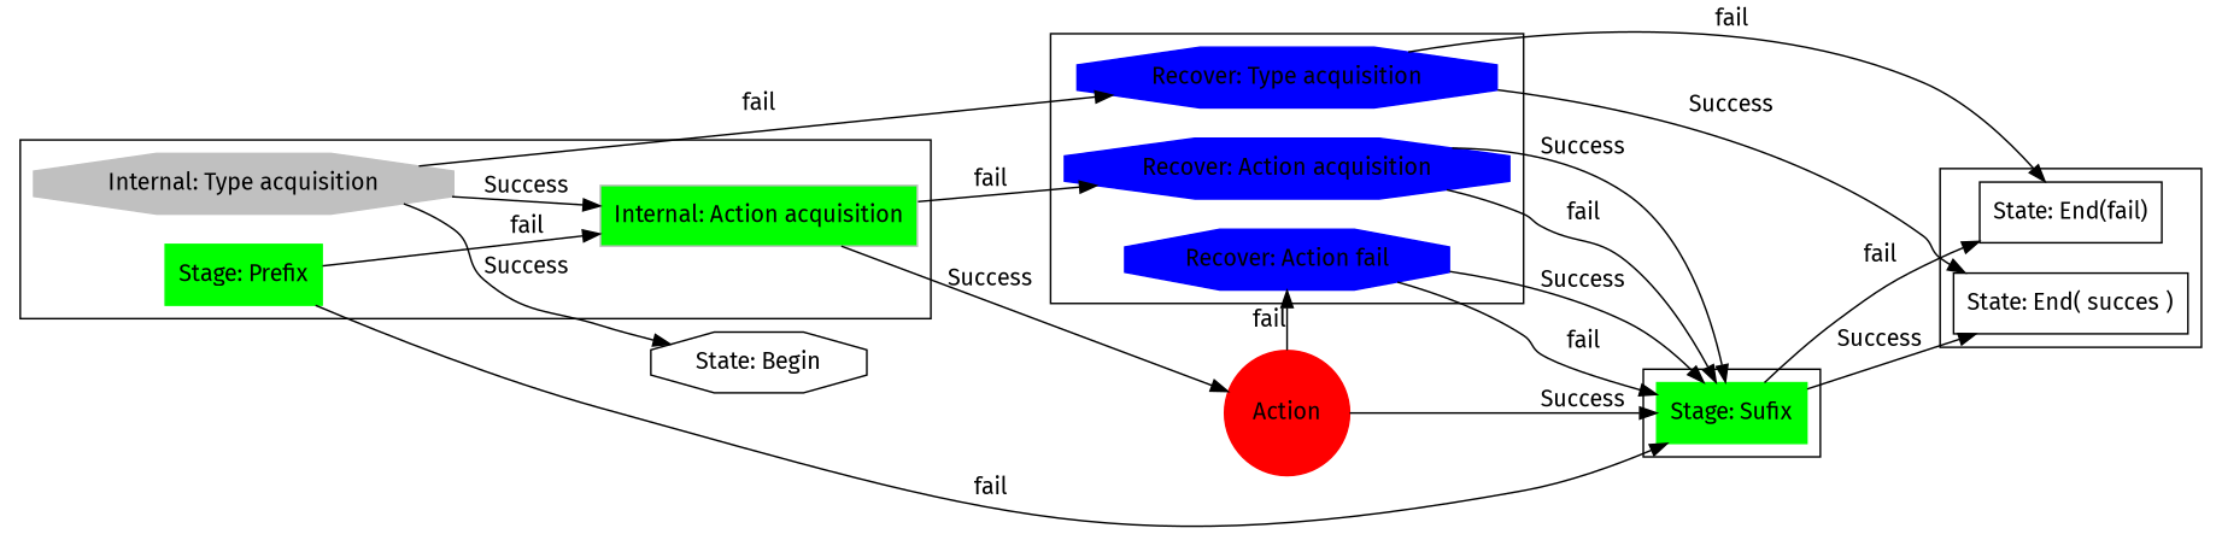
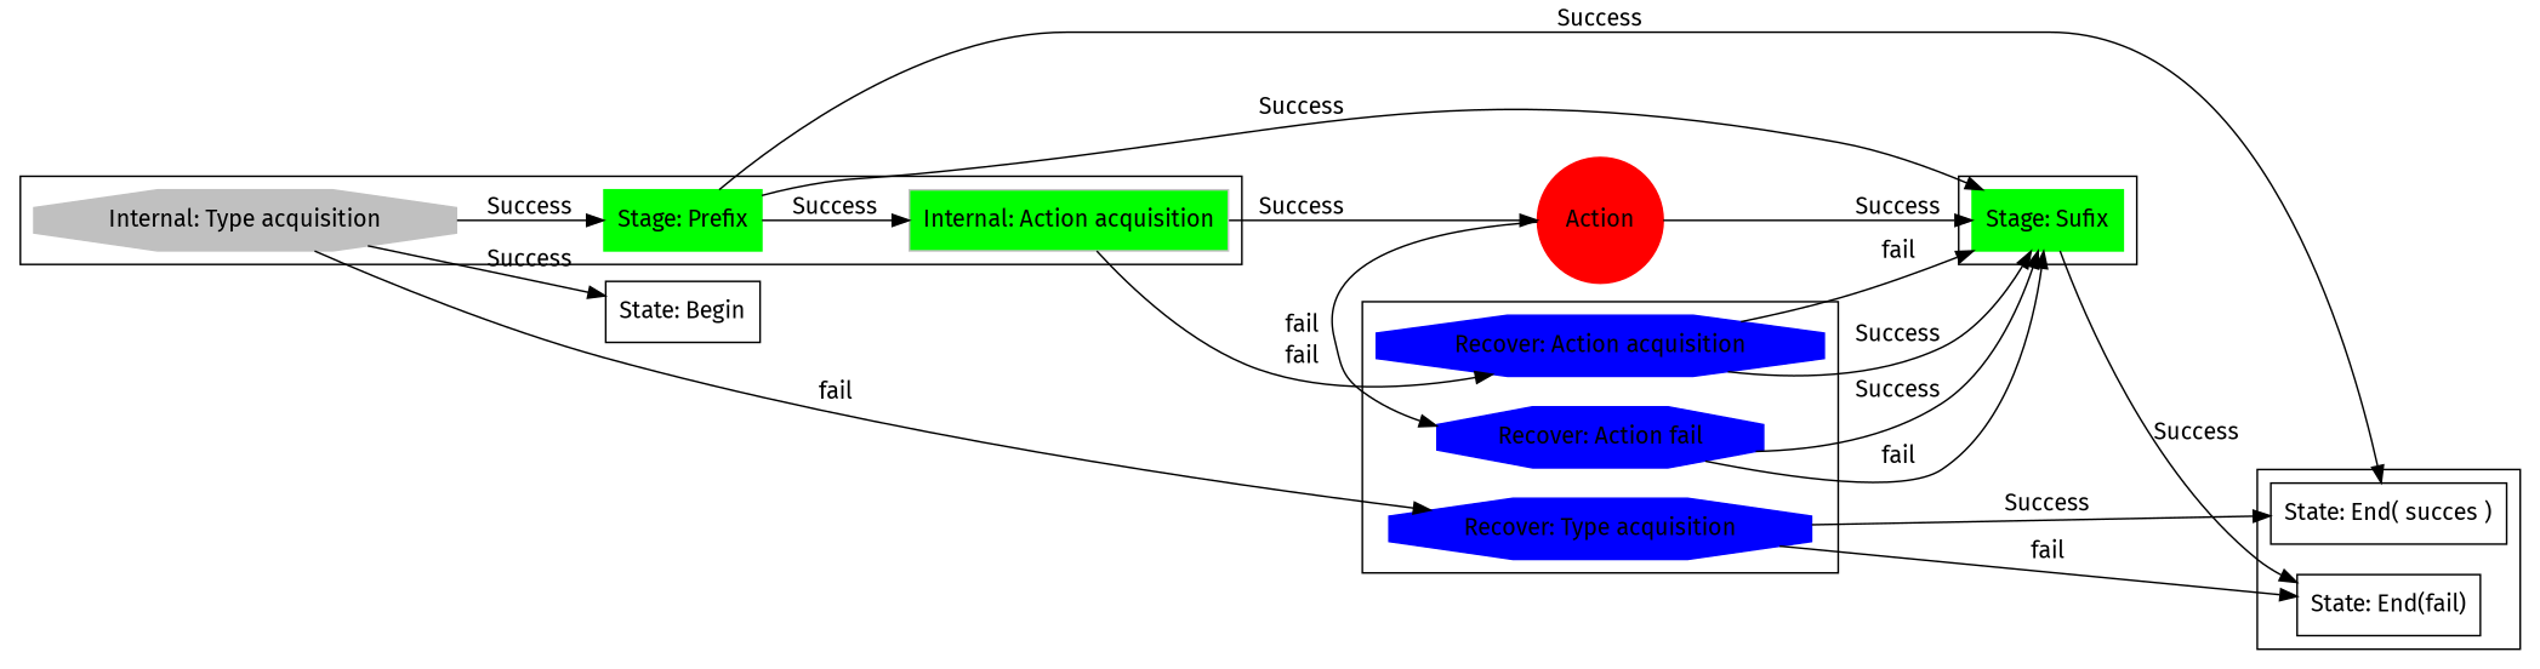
  digraph {
    fontname="Fira Sans"
    rankdir=LR
    node [fontname="Fira Sans" shape=box style=filled]
    edge [dir=forward fontname="Fira Sans"]
    n1 [color=green label="Stage: Prefix"]
    n2 [color=gray label="Internal: Type acquisition" shape=octagon]
    n3 [color=gray fillcolor=green label="Internal: Action acquisition"]
    n4 [color=blue label="Recover: Action fail" shape=octagon]
    n5 [color=blue label="Recover: Type acquisition" shape=octagon]
    n6 [color=blue label="Recover: Action acquisition" shape=octagon]
    n7 [color=green label="Stage: Sufix"]
    n8 [label="State: End(fail)" style=""]
    n9 [label="State: End( succes )" style=""]
-   n10 [label="State: Begin" shape=octagon style=""]
+   n10 [label="State: Begin" style=""]
    n11 [color=red label=Action shape=circle]
    subgraph cluster_1 {
      rank=same
      n1
      n2
      n3
    }
    subgraph cluster_2 {
      rank=same
      n4
      n5
      n6
    }
    subgraph cluster_3 {
      rank=same
      n7
    }
    subgraph cluster_4 {
      rank=source
    }
    subgraph cluster_5 {
      rank=same
      n8
      n9
    }
-   n1 -> n3 [label=fail weight=1000]
-   n1 -> n7 [label=fail]
-   n2 -> n3 [label=Success weight=1000]
+   n1 -> n3 [label=Success weight=1000]
+   n1 -> n7 [label=Success]
+   n2 -> n1 [label=Success weight=1000]
    n2 -> n5 [label=fail]
    n2 -> n10 [label=Success weight=1000]
    n3 -> n6 [label=fail]
    n3 -> n11 [label=Success]
    n4 -> n7 [label=Success]
    n4 -> n7 [label=fail]
    n5 -> n8 [label=fail]
    n5 -> n9 [label=Success]
    n6 -> n7 [label=Success]
    n6 -> n7 [label=fail]
-   n7 -> n8 [label=fail]
-   n7 -> n9 [label=Success]
+   n7 -> n8 [label=Success]
+   n1 -> n9 [label=Success]
    n11 -> n4 [label=fail]
    n11 -> n7 [label=Success weight=1501]
  }
